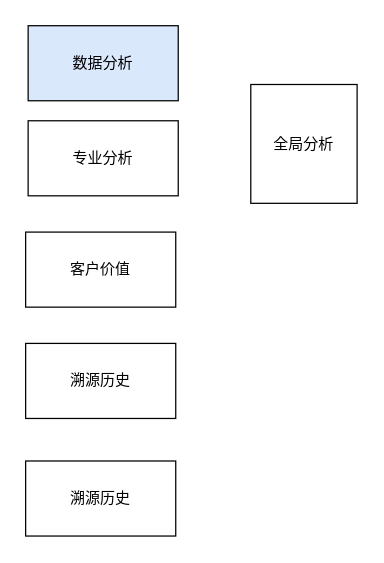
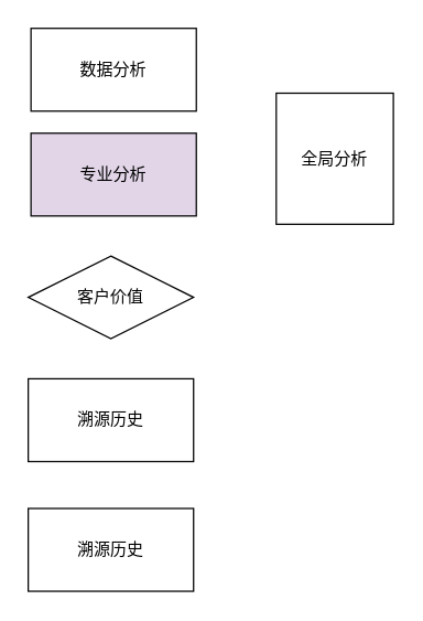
  <mxCell id="0" />
  <mxCell id="1" parent="0" />
  <mxCell id="2" value="全局分析" style="rounded=0;whiteSpace=wrap;html=1;" vertex="1" parent="1"><mxGeometry x="200" y="67" width="85" height="95" as="geometry" /></mxCell>
- <mxCell id="3" value="数据分析" style="rounded=0;whiteSpace=wrap;html=1;fillColor=#dae8fc;" vertex="1" parent="1"><mxGeometry x="22" y="20" width="120" height="60" as="geometry" /></mxCell>
- <mxCell id="4" value="专业分析" style="rounded=0;whiteSpace=wrap;html=1;" vertex="1" parent="1"><mxGeometry x="22" y="96" width="120" height="60" as="geometry" /></mxCell>
- <mxCell id="5" value="客户价值" style="rounded=0;whiteSpace=wrap;html=1;" vertex="1" parent="1"><mxGeometry x="20" y="185" width="120" height="60" as="geometry" /></mxCell>
+ <mxCell id="3" value="数据分析" style="rounded=0;whiteSpace=wrap;html=1;" vertex="1" parent="1"><mxGeometry x="22" y="20" width="120" height="60" as="geometry" /></mxCell>
+ <mxCell id="4" value="专业分析" style="rounded=0;whiteSpace=wrap;html=1;fillColor=#e1d5e7;" vertex="1" parent="1"><mxGeometry x="22" y="96" width="120" height="60" as="geometry" /></mxCell>
+ <mxCell id="5" value="客户价值" style="rhombus;whiteSpace=wrap;html=1;" vertex="1" parent="1"><mxGeometry x="20" y="185" width="120" height="60" as="geometry" /></mxCell>
  <mxCell id="6" value="溯源历史" style="rounded=0;whiteSpace=wrap;html=1;" vertex="1" parent="1"><mxGeometry x="20" y="274" width="120" height="60" as="geometry" /></mxCell>
  <mxCell id="7" value="溯源历史" style="rounded=0;whiteSpace=wrap;html=1;" vertex="1" parent="1"><mxGeometry x="20" y="368" width="120" height="60" as="geometry" /></mxCell>
